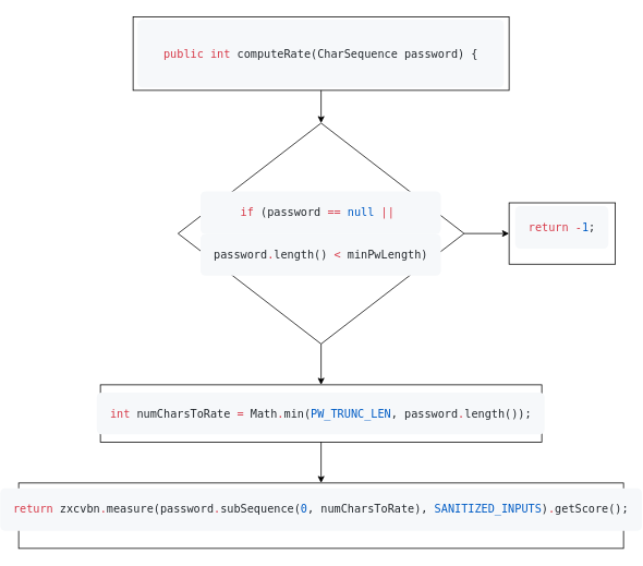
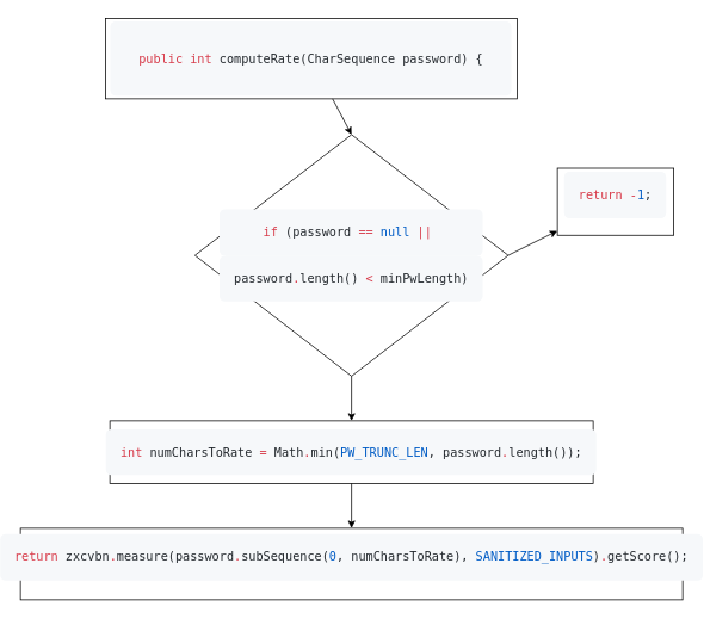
  <mxCell id="0" />
  <mxCell id="1" parent="0" />
- <mxCell id="2" value="&lt;pre style=&quot;box-sizing: border-box ; font-family: , &amp;#34;consolas&amp;#34; , &amp;#34;liberation mono&amp;#34; , &amp;#34;menlo&amp;#34; , monospace ; font-size: 13.6px ; margin-top: 0px ; margin-bottom: 0px ; overflow-wrap: normal ; padding: 16px ; overflow: auto ; line-height: 1.45 ; background-color: rgb(246 , 248 , 250) ; border-radius: 6px ; word-break: normal ; color: rgb(36 , 41 , 46)&quot;&gt;&lt;pre style=&quot;box-sizing: border-box ; font-family: , &amp;#34;consolas&amp;#34; , &amp;#34;liberation mono&amp;#34; , &amp;#34;menlo&amp;#34; , monospace ; font-size: 13.6px ; margin-top: 0px ; margin-bottom: 0px ; overflow-wrap: normal ; padding: 16px ; overflow: auto ; line-height: 1.45 ; border-radius: 6px ; word-break: normal&quot;&gt;&lt;span class=&quot;pl-k&quot; style=&quot;box-sizing: border-box ; color: rgb(215 , 58 , 73)&quot;&gt;public&lt;/span&gt; &lt;span class=&quot;pl-k&quot; style=&quot;box-sizing: border-box ; color: rgb(215 , 58 , 73)&quot;&gt;int&lt;/span&gt; computeRate(&lt;span class=&quot;pl-smi&quot; style=&quot;box-sizing: border-box&quot;&gt;CharSequence&lt;/span&gt; password) {&lt;/pre&gt;&lt;/pre&gt;" style="rounded=0;whiteSpace=wrap;html=1;" parent="1" vertex="1"><mxGeometry x="160" y="20" width="460" height="90" as="geometry" /></mxCell>
+ <mxCell id="2" value="&lt;pre style=&quot;box-sizing: border-box ; font-family: , &amp;#34;consolas&amp;#34; , &amp;#34;liberation mono&amp;#34; , &amp;#34;menlo&amp;#34; , monospace ; font-size: 13.6px ; margin-top: 0px ; margin-bottom: 0px ; overflow-wrap: normal ; padding: 16px ; overflow: auto ; line-height: 1.45 ; background-color: rgb(246 , 248 , 250) ; border-radius: 6px ; word-break: normal ; color: rgb(36 , 41 , 46)&quot;&gt;&lt;pre style=&quot;box-sizing: border-box ; font-family: , &amp;#34;consolas&amp;#34; , &amp;#34;liberation mono&amp;#34; , &amp;#34;menlo&amp;#34; , monospace ; font-size: 13.6px ; margin-top: 0px ; margin-bottom: 0px ; overflow-wrap: normal ; padding: 16px ; overflow: auto ; line-height: 1.45 ; border-radius: 6px ; word-break: normal&quot;&gt;&lt;span class=&quot;pl-k&quot; style=&quot;box-sizing: border-box ; color: rgb(215 , 58 , 73)&quot;&gt;public&lt;/span&gt; &lt;span class=&quot;pl-k&quot; style=&quot;box-sizing: border-box ; color: rgb(215 , 58 , 73)&quot;&gt;int&lt;/span&gt; computeRate(&lt;span class=&quot;pl-smi&quot; style=&quot;box-sizing: border-box&quot;&gt;CharSequence&lt;/span&gt; password) {&lt;/pre&gt;&lt;/pre&gt;" style="rounded=0;whiteSpace=wrap;html=1;" parent="1" vertex="1"><mxGeometry x="115" y="20" width="460" height="90" as="geometry" /></mxCell>
  <mxCell id="3" value="" style="endArrow=classic;html=1;entryX=0.5;entryY=0;entryDx=0;entryDy=0;" parent="1" source="2" target="4" edge="1"><mxGeometry width="50" height="50" relative="1" as="geometry"><mxPoint x="360" y="400" as="sourcePoint" /><mxPoint x="392.5" y="160" as="targetPoint" /></mxGeometry></mxCell>
  <mxCell id="4" value="&lt;pre style=&quot;box-sizing: border-box ; font-family: , &amp;#34;consolas&amp;#34; , &amp;#34;liberation mono&amp;#34; , &amp;#34;menlo&amp;#34; , monospace ; font-size: 13.6px ; margin-top: 0px ; margin-bottom: 0px ; overflow-wrap: normal ; padding: 16px ; overflow: auto ; line-height: 1.45 ; background-color: rgb(246 , 248 , 250) ; border-radius: 6px ; word-break: normal ; color: rgb(36 , 41 , 46)&quot;&gt;&lt;span class=&quot;pl-k&quot; style=&quot;box-sizing: border-box ; color: rgb(215 , 58 , 73)&quot;&gt;if&lt;/span&gt; (password &lt;span class=&quot;pl-k&quot; style=&quot;box-sizing: border-box ; color: rgb(215 , 58 , 73)&quot;&gt;==&lt;/span&gt; &lt;span class=&quot;pl-c1&quot; style=&quot;box-sizing: border-box ; color: rgb(0 , 92 , 197)&quot;&gt;null&lt;/span&gt; &lt;span class=&quot;pl-k&quot; style=&quot;box-sizing: border-box ; color: rgb(215 , 58 , 73)&quot;&gt;||&lt;/span&gt; &lt;/pre&gt;&lt;pre style=&quot;box-sizing: border-box ; font-family: , &amp;#34;consolas&amp;#34; , &amp;#34;liberation mono&amp;#34; , &amp;#34;menlo&amp;#34; , monospace ; font-size: 13.6px ; margin-top: 0px ; margin-bottom: 0px ; overflow-wrap: normal ; padding: 16px ; overflow: auto ; line-height: 1.45 ; background-color: rgb(246 , 248 , 250) ; border-radius: 6px ; word-break: normal ; color: rgb(36 , 41 , 46)&quot;&gt;password&lt;span class=&quot;pl-k&quot; style=&quot;box-sizing: border-box ; color: rgb(215 , 58 , 73)&quot;&gt;.&lt;/span&gt;length() &lt;span class=&quot;pl-k&quot; style=&quot;box-sizing: border-box ; color: rgb(215 , 58 , 73)&quot;&gt;&amp;lt;&lt;/span&gt; minPwLength)&lt;/pre&gt;" style="rhombus;whiteSpace=wrap;html=1;" vertex="1" parent="1"><mxGeometry x="215" y="150" width="350" height="270" as="geometry" /></mxCell>
- <mxCell id="5" value="&lt;pre style=&quot;box-sizing: border-box ; font-family: , &amp;#34;consolas&amp;#34; , &amp;#34;liberation mono&amp;#34; , &amp;#34;menlo&amp;#34; , monospace ; font-size: 13.6px ; margin-top: 0px ; margin-bottom: 0px ; overflow-wrap: normal ; padding: 16px ; overflow: auto ; line-height: 1.45 ; background-color: rgb(246 , 248 , 250) ; border-radius: 6px ; word-break: normal ; color: rgb(36 , 41 , 46)&quot;&gt;&lt;span class=&quot;pl-k&quot; style=&quot;box-sizing: border-box ; color: rgb(215 , 58 , 73)&quot;&gt;return&lt;/span&gt; &lt;span class=&quot;pl-k&quot; style=&quot;box-sizing: border-box ; color: rgb(215 , 58 , 73)&quot;&gt;-&lt;/span&gt;&lt;span class=&quot;pl-c1&quot; style=&quot;box-sizing: border-box ; color: rgb(0 , 92 , 197)&quot;&gt;1&lt;/span&gt;;&lt;br&gt;&lt;/pre&gt;&lt;div&gt;&lt;br&gt;&lt;/div&gt;" style="rounded=0;whiteSpace=wrap;html=1;" vertex="1" parent="1"><mxGeometry x="620" y="247.5" width="130" height="75" as="geometry" /></mxCell>
+ <mxCell id="5" value="&lt;pre style=&quot;box-sizing: border-box ; font-family: , &amp;#34;consolas&amp;#34; , &amp;#34;liberation mono&amp;#34; , &amp;#34;menlo&amp;#34; , monospace ; font-size: 13.6px ; margin-top: 0px ; margin-bottom: 0px ; overflow-wrap: normal ; padding: 16px ; overflow: auto ; line-height: 1.45 ; background-color: rgb(246 , 248 , 250) ; border-radius: 6px ; word-break: normal ; color: rgb(36 , 41 , 46)&quot;&gt;&lt;span class=&quot;pl-k&quot; style=&quot;box-sizing: border-box ; color: rgb(215 , 58 , 73)&quot;&gt;return&lt;/span&gt; &lt;span class=&quot;pl-k&quot; style=&quot;box-sizing: border-box ; color: rgb(215 , 58 , 73)&quot;&gt;-&lt;/span&gt;&lt;span class=&quot;pl-c1&quot; style=&quot;box-sizing: border-box ; color: rgb(0 , 92 , 197)&quot;&gt;1&lt;/span&gt;;&lt;br&gt;&lt;/pre&gt;&lt;div&gt;&lt;br&gt;&lt;/div&gt;" style="rounded=0;whiteSpace=wrap;html=1;" vertex="1" parent="1"><mxGeometry x="620" y="187.5" width="130" height="75" as="geometry" /></mxCell>
  <mxCell id="6" value="" style="endArrow=classic;html=1;exitX=1;exitY=0.5;exitDx=0;exitDy=0;" edge="1" parent="1" source="4" target="5"><mxGeometry width="50" height="50" relative="1" as="geometry"><mxPoint x="560" y="284" as="sourcePoint" /><mxPoint x="350" y="220" as="targetPoint" /></mxGeometry></mxCell>
  <mxCell id="7" value="&lt;pre style=&quot;box-sizing: border-box ; font-family: , &amp;#34;consolas&amp;#34; , &amp;#34;liberation mono&amp;#34; , &amp;#34;menlo&amp;#34; , monospace ; font-size: 13.6px ; margin-top: 0px ; margin-bottom: 0px ; overflow-wrap: normal ; padding: 16px ; overflow: auto ; line-height: 1.45 ; background-color: rgb(246 , 248 , 250) ; border-radius: 6px ; word-break: normal ; color: rgb(36 , 41 , 46)&quot;&gt;&lt;span class=&quot;pl-k&quot; style=&quot;box-sizing: border-box ; color: rgb(215 , 58 , 73)&quot;&gt;int&lt;/span&gt; numCharsToRate &lt;span class=&quot;pl-k&quot; style=&quot;box-sizing: border-box ; color: rgb(215 , 58 , 73)&quot;&gt;=&lt;/span&gt; &lt;span class=&quot;pl-smi&quot; style=&quot;box-sizing: border-box&quot;&gt;Math&lt;/span&gt;&lt;span class=&quot;pl-k&quot; style=&quot;box-sizing: border-box ; color: rgb(215 , 58 , 73)&quot;&gt;.&lt;/span&gt;min(&lt;span class=&quot;pl-c1&quot; style=&quot;box-sizing: border-box ; color: rgb(0 , 92 , 197)&quot;&gt;PW_TRUNC_LEN&lt;/span&gt;, password&lt;span class=&quot;pl-k&quot; style=&quot;box-sizing: border-box ; color: rgb(215 , 58 , 73)&quot;&gt;.&lt;/span&gt;length());&lt;/pre&gt;" style="rounded=0;whiteSpace=wrap;html=1;" vertex="1" parent="1"><mxGeometry x="120" y="470" width="540" height="70" as="geometry" /></mxCell>
  <mxCell id="8" value="" style="endArrow=classic;html=1;entryX=0.5;entryY=0;entryDx=0;entryDy=0;exitX=0.5;exitY=1;exitDx=0;exitDy=0;" edge="1" parent="1" source="4" target="7"><mxGeometry width="50" height="50" relative="1" as="geometry"><mxPoint x="380" y="550" as="sourcePoint" /><mxPoint x="430" y="500" as="targetPoint" /></mxGeometry></mxCell>
  <mxCell id="9" value="&lt;pre style=&quot;box-sizing: border-box ; font-family: , &amp;#34;consolas&amp;#34; , &amp;#34;liberation mono&amp;#34; , &amp;#34;menlo&amp;#34; , monospace ; font-size: 13.6px ; margin-top: 0px ; margin-bottom: 0px ; overflow-wrap: normal ; padding: 16px ; overflow: auto ; line-height: 1.45 ; background-color: rgb(246 , 248 , 250) ; border-radius: 6px ; word-break: normal ; color: rgb(36 , 41 , 46)&quot;&gt;&lt;span class=&quot;pl-k&quot; style=&quot;box-sizing: border-box ; color: rgb(215 , 58 , 73)&quot;&gt;return&lt;/span&gt; zxcvbn&lt;span class=&quot;pl-k&quot; style=&quot;box-sizing: border-box ; color: rgb(215 , 58 , 73)&quot;&gt;.&lt;/span&gt;measure(password&lt;span class=&quot;pl-k&quot; style=&quot;box-sizing: border-box ; color: rgb(215 , 58 , 73)&quot;&gt;.&lt;/span&gt;subSequence(&lt;span class=&quot;pl-c1&quot; style=&quot;box-sizing: border-box ; color: rgb(0 , 92 , 197)&quot;&gt;0&lt;/span&gt;, numCharsToRate), &lt;span class=&quot;pl-c1&quot; style=&quot;box-sizing: border-box ; color: rgb(0 , 92 , 197)&quot;&gt;SANITIZED_INPUTS&lt;/span&gt;)&lt;span class=&quot;pl-k&quot; style=&quot;box-sizing: border-box ; color: rgb(215 , 58 , 73)&quot;&gt;.&lt;/span&gt;getScore();&lt;br&gt;&lt;/pre&gt;&lt;div&gt;&lt;br&gt;&lt;/div&gt;" style="rounded=0;whiteSpace=wrap;html=1;" vertex="1" parent="1"><mxGeometry x="20" y="590" width="740" height="80" as="geometry" /></mxCell>
  <mxCell id="10" value="" style="endArrow=classic;html=1;entryX=0.5;entryY=0;entryDx=0;entryDy=0;" edge="1" parent="1" source="7" target="9"><mxGeometry width="50" height="50" relative="1" as="geometry"><mxPoint x="90" y="510" as="sourcePoint" /><mxPoint x="140" y="460" as="targetPoint" /></mxGeometry></mxCell>
